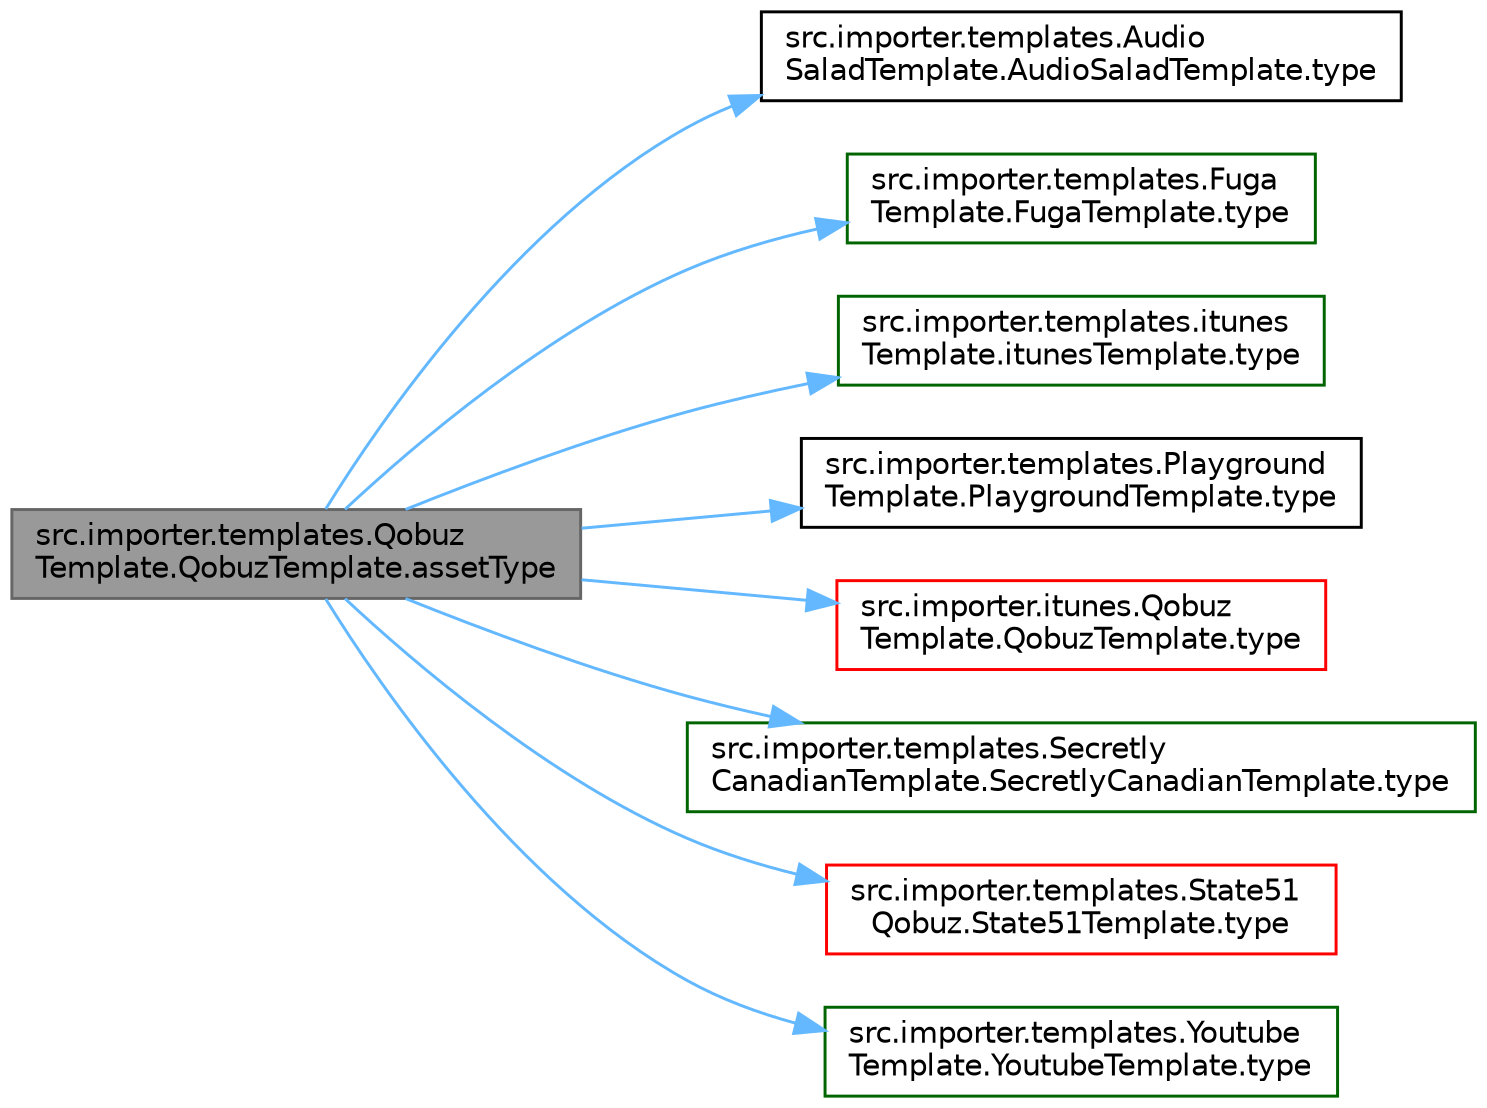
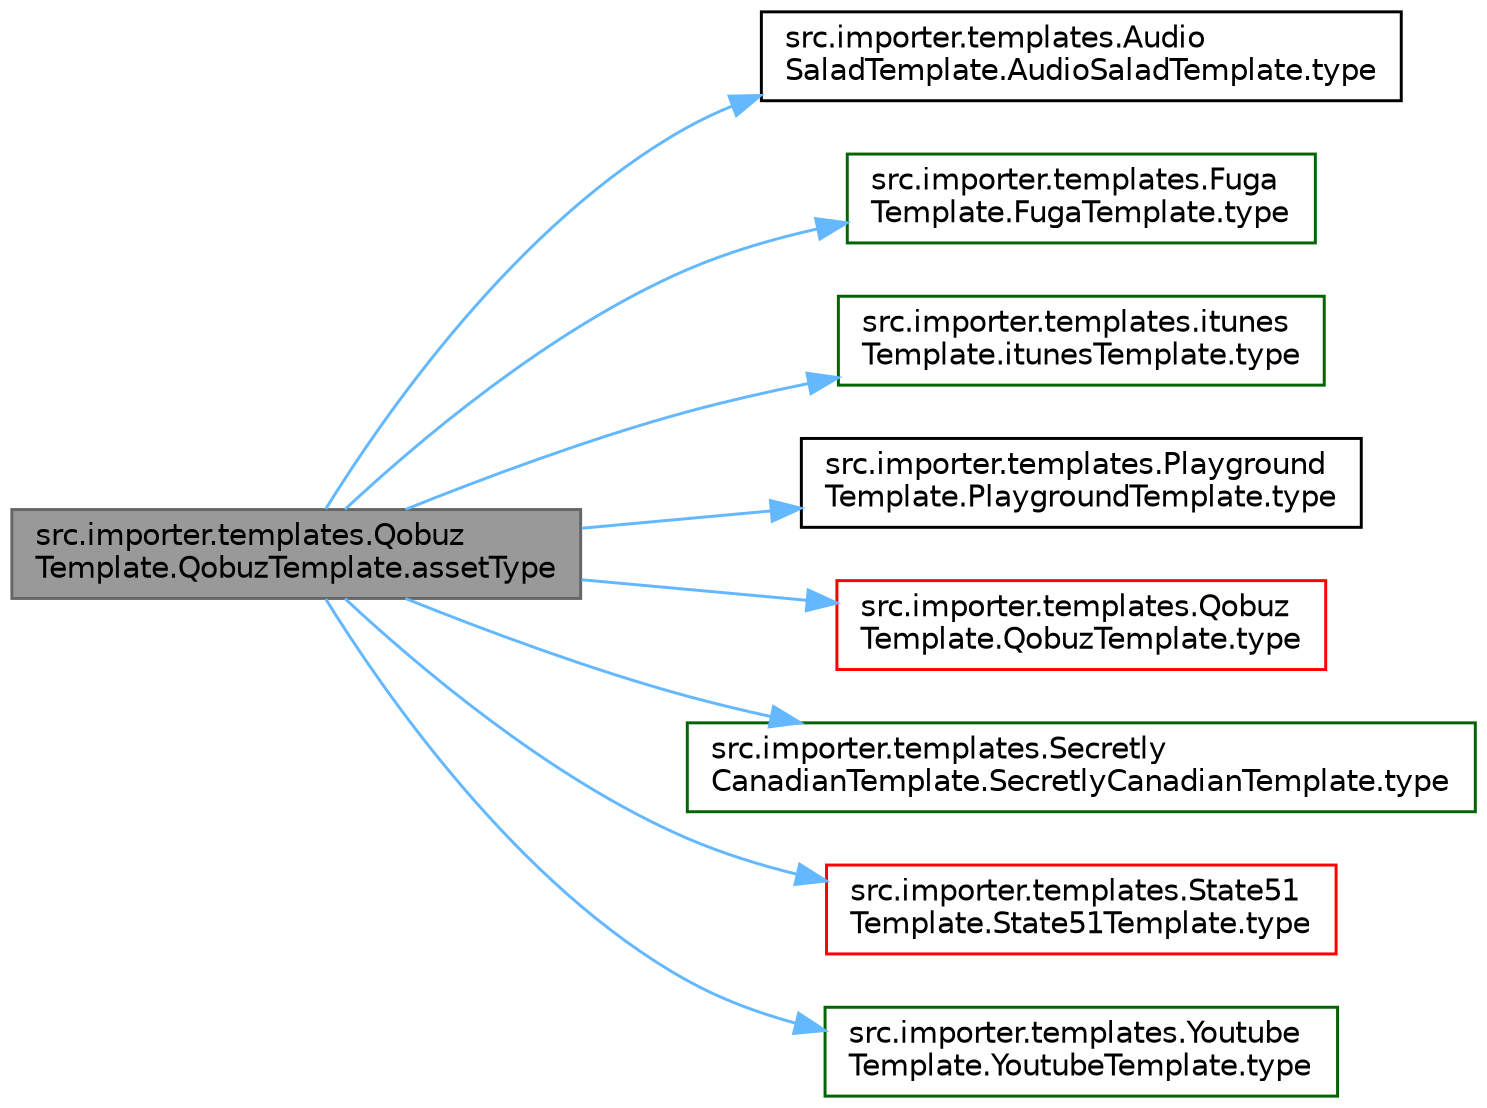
  digraph {
    fontname="DejaVu Sans"
    rankdir=LR
    node [color=darkgreen fillcolor=white fontname="DejaVu Sans" fontsize=10 shape=box style=filled]
    edge [color=steelblue1 fontname="DejaVu Sans" fontsize=10 labelfontname=Helvetica labelfontsize=10 style=solid]
    n1 [color=gray40 fillcolor=grey60 fontcolor=black height=0.2 label="src.importer.templates.Qobuz\lTemplate.QobuzTemplate.assetType" width=0.4]
    n2 [color=black height=0.2 label="src.importer.templates.Audio\lSaladTemplate.AudioSaladTemplate.type" width=0.4]
    n3 [height=0.2 label="src.importer.templates.Fuga\lTemplate.FugaTemplate.type" width=0.4]
    n4 [height=0.2 label="src.importer.templates.itunes\lTemplate.itunesTemplate.type" width=0.4]
    n5 [color=black height=0.2 label="src.importer.templates.Playground\lTemplate.PlaygroundTemplate.type" width=0.4]
-   n6 [color=red height=0.2 label="src.importer.itunes.Qobuz\lTemplate.QobuzTemplate.type" width=0.4]
+   n6 [color=red height=0.2 label="src.importer.templates.Qobuz\lTemplate.QobuzTemplate.type" width=0.4]
    n7 [height=0.2 label="src.importer.templates.Secretly\lCanadianTemplate.SecretlyCanadianTemplate.type" width=0.4]
-   n8 [color=red height=0.2 label="src.importer.templates.State51\lQobuz.State51Template.type" width=0.4]
+   n8 [color=red height=0.2 label="src.importer.templates.State51\lTemplate.State51Template.type" width=0.4]
    n9 [height=0.2 label="src.importer.templates.Youtube\lTemplate.YoutubeTemplate.type" width=0.4]
    n1 -> n2
    n1 -> n3
    n1 -> n4
    n1 -> n5
    n1 -> n6
    n1 -> n7
    n1 -> n8
    n1 -> n9
  }
